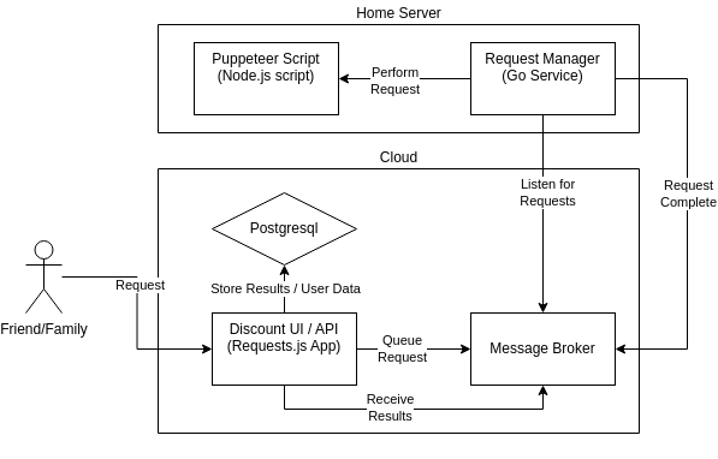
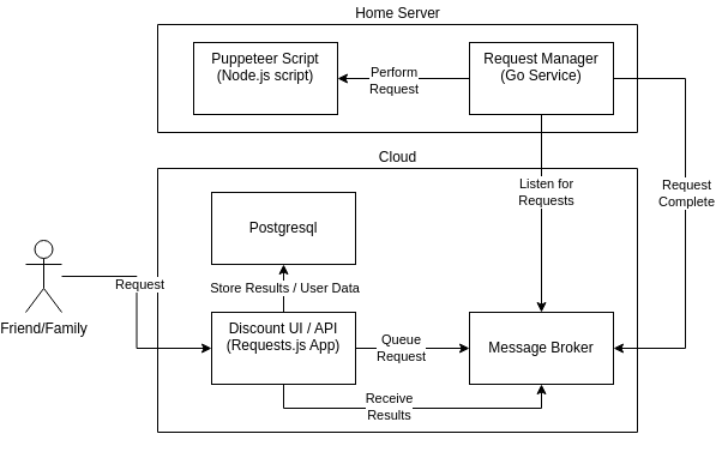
  <mxCell id="0" />
  <mxCell id="1" parent="0" />
  <mxCell id="2" value="Home Server" style="verticalLabelPosition=top;verticalAlign=bottom;html=1;shape=mxgraph.basic.rect;fillColor2=none;strokeWidth=1;size=20;indent=5;fillColor=none;horizontal=1;labelPosition=center;align=center;" vertex="1" parent="1"><mxGeometry x="130" y="20" width="400" height="90" as="geometry" /></mxCell>
  <mxCell id="3" value="Cloud" style="verticalLabelPosition=top;verticalAlign=bottom;html=1;shape=mxgraph.basic.rect;fillColor2=none;strokeWidth=1;size=20;indent=5;fillColor=none;horizontal=1;labelPosition=center;align=center;" vertex="1" parent="1"><mxGeometry x="130" y="140" width="400" height="220" as="geometry" /></mxCell>
  <mxCell id="4" value="" style="edgeStyle=orthogonalEdgeStyle;rounded=0;orthogonalLoop=1;jettySize=auto;html=1;" edge="1" parent="1" source="6" target="13"><mxGeometry relative="1" as="geometry" /></mxCell>
  <mxCell id="5" value="Request" style="edgeLabel;html=1;align=center;verticalAlign=middle;resizable=0;points=[];" vertex="1" connectable="0" parent="4"><mxGeometry x="-0.256" y="2" relative="1" as="geometry"><mxPoint as="offset" /></mxGeometry></mxCell>
  <mxCell id="6" value="Friend/Family" style="shape=umlActor;verticalLabelPosition=bottom;verticalAlign=top;html=1;outlineConnect=0;" vertex="1" parent="1"><mxGeometry x="20" y="200" width="30" height="60" as="geometry" /></mxCell>
  <mxCell id="7" style="edgeStyle=orthogonalEdgeStyle;rounded=0;orthogonalLoop=1;jettySize=auto;html=1;entryX=0;entryY=0.5;entryDx=0;entryDy=0;" edge="1" parent="1" source="13" target="15"><mxGeometry relative="1" as="geometry" /></mxCell>
  <mxCell id="8" value="Queue&lt;div&gt;Request&lt;/div&gt;" style="edgeLabel;html=1;align=center;verticalAlign=middle;resizable=0;points=[];" vertex="1" connectable="0" parent="7"><mxGeometry x="-0.224" y="1" relative="1" as="geometry"><mxPoint as="offset" /></mxGeometry></mxCell>
  <mxCell id="9" style="edgeStyle=orthogonalEdgeStyle;rounded=0;orthogonalLoop=1;jettySize=auto;html=1;entryX=0.5;entryY=1;entryDx=0;entryDy=0;" edge="1" parent="1" source="13" target="15"><mxGeometry relative="1" as="geometry"><Array as="points"><mxPoint x="235" y="340" /><mxPoint x="450" y="340" /></Array></mxGeometry></mxCell>
  <mxCell id="10" value="Receive&lt;br&gt;Results" style="edgeLabel;html=1;align=center;verticalAlign=middle;resizable=0;points=[];" vertex="1" connectable="0" parent="9"><mxGeometry x="-0.161" y="2" relative="1" as="geometry"><mxPoint as="offset" /></mxGeometry></mxCell>
  <mxCell id="11" style="edgeStyle=orthogonalEdgeStyle;rounded=0;orthogonalLoop=1;jettySize=auto;html=1;entryX=0.5;entryY=1;entryDx=0;entryDy=0;" edge="1" parent="1" source="13" target="23"><mxGeometry relative="1" as="geometry" /></mxCell>
  <mxCell id="12" value="Store Results / User Data" style="edgeLabel;html=1;align=center;verticalAlign=middle;resizable=0;points=[];" vertex="1" connectable="0" parent="11"><mxGeometry x="0.76" y="-2" relative="1" as="geometry"><mxPoint x="-2" y="14" as="offset" /></mxGeometry></mxCell>
  <mxCell id="13" value="Discount UI / API&lt;div&gt;(Requests.js App)&lt;/div&gt;" style="whiteSpace=wrap;html=1;verticalAlign=top;" vertex="1" parent="1"><mxGeometry x="175" y="260" width="120" height="60" as="geometry" /></mxCell>
  <mxCell id="14" value="Puppeteer Script&lt;br&gt;(Node.js script)" style="whiteSpace=wrap;html=1;verticalAlign=top;" vertex="1" parent="1"><mxGeometry x="160" y="35" width="120" height="60" as="geometry" /></mxCell>
  <mxCell id="15" value="Message Broker" style="rounded=0;whiteSpace=wrap;html=1;" vertex="1" parent="1"><mxGeometry x="390" y="260" width="120" height="60" as="geometry" /></mxCell>
  <mxCell id="16" style="edgeStyle=orthogonalEdgeStyle;rounded=0;orthogonalLoop=1;jettySize=auto;html=1;entryX=0.5;entryY=0;entryDx=0;entryDy=0;" edge="1" parent="1" source="22" target="15"><mxGeometry relative="1" as="geometry" /></mxCell>
  <mxCell id="17" value="Listen for&lt;br&gt;Requests" style="edgeLabel;html=1;align=center;verticalAlign=middle;resizable=0;points=[];" vertex="1" connectable="0" parent="16"><mxGeometry x="-0.229" y="3" relative="1" as="geometry"><mxPoint as="offset" /></mxGeometry></mxCell>
  <mxCell id="18" style="edgeStyle=orthogonalEdgeStyle;rounded=0;orthogonalLoop=1;jettySize=auto;html=1;entryX=1;entryY=0.5;entryDx=0;entryDy=0;" edge="1" parent="1" source="22" target="14"><mxGeometry relative="1" as="geometry" /></mxCell>
  <mxCell id="19" value="Perform&lt;br&gt;Request" style="edgeLabel;html=1;align=center;verticalAlign=middle;resizable=0;points=[];" vertex="1" connectable="0" parent="18"><mxGeometry x="0.164" y="1" relative="1" as="geometry"><mxPoint as="offset" /></mxGeometry></mxCell>
  <mxCell id="20" style="edgeStyle=orthogonalEdgeStyle;rounded=0;orthogonalLoop=1;jettySize=auto;html=1;entryX=1;entryY=0.5;entryDx=0;entryDy=0;exitX=1;exitY=0.5;exitDx=0;exitDy=0;" edge="1" parent="1" source="22" target="15"><mxGeometry relative="1" as="geometry"><Array as="points"><mxPoint x="570" y="65" /><mxPoint x="570" y="290" /></Array></mxGeometry></mxCell>
  <mxCell id="21" value="Request&lt;br&gt;Complete" style="edgeLabel;html=1;align=center;verticalAlign=middle;resizable=0;points=[];" vertex="1" connectable="0" parent="20"><mxGeometry x="-0.1" relative="1" as="geometry"><mxPoint as="offset" /></mxGeometry></mxCell>
  <mxCell id="22" value="Request Manager&lt;br&gt;(Go Service)" style="whiteSpace=wrap;html=1;verticalAlign=top;" vertex="1" parent="1"><mxGeometry x="390" y="35" width="120" height="60" as="geometry" /></mxCell>
- <mxCell id="23" value="Postgresql" style="rhombus;whiteSpace=wrap;html=1;" vertex="1" parent="1"><mxGeometry x="175" y="160" width="120" height="60" as="geometry" /></mxCell>
+ <mxCell id="23" value="Postgresql" style="rounded=0;whiteSpace=wrap;html=1;" vertex="1" parent="1"><mxGeometry x="175" y="160" width="120" height="60" as="geometry" /></mxCell>
